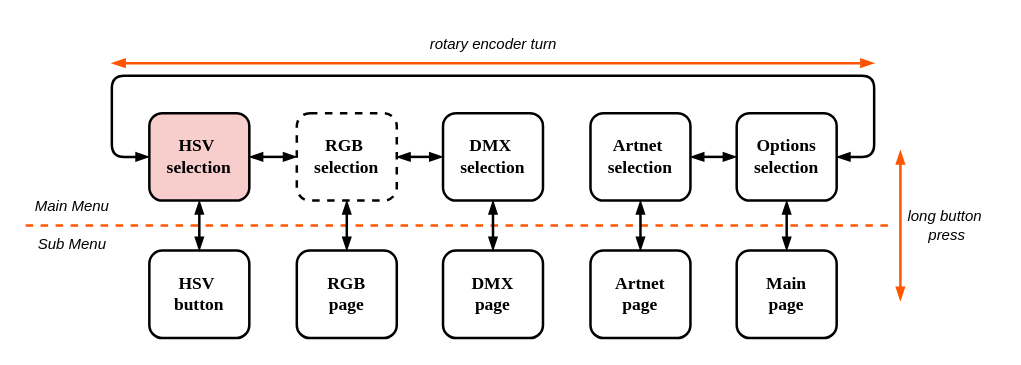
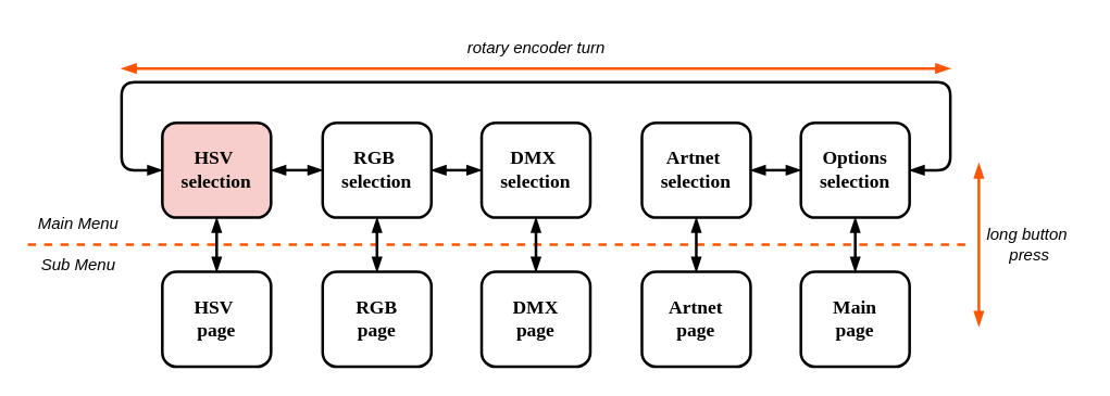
  <mxCell id="0" />
  <mxCell id="1" parent="0" />
  <mxCell id="2" value="DMX&amp;nbsp;&lt;div&gt;selection&lt;/div&gt;" style="rounded=1;whiteSpace=wrap;html=1;strokeWidth=2;fontFamily=Times New Roman;fontSize=14;fontStyle=1" vertex="1" parent="1"><mxGeometry x="354" y="90" width="80" height="70" as="geometry" /></mxCell>
  <mxCell id="3" style="edgeStyle=orthogonalEdgeStyle;rounded=1;orthogonalLoop=1;jettySize=auto;html=1;curved=0;strokeWidth=2;endArrow=blockThin;endFill=1;exitX=1;exitY=0.5;exitDx=0;exitDy=0;fontFamily=Times New Roman;fontSize=14;entryX=0;entryY=0.5;entryDx=0;entryDy=0;startArrow=blockThin;startFill=1;" edge="1" parent="1" source="10" target="7"><mxGeometry relative="1" as="geometry"><mxPoint x="262" y="276" as="sourcePoint" /><mxPoint x="149" y="221" as="targetPoint" /><Array as="points"><mxPoint x="699" y="125" /><mxPoint x="699" y="60" /><mxPoint x="89" y="60" /><mxPoint x="89" y="125" /></Array></mxGeometry></mxCell>
  <mxCell id="4" style="edgeStyle=orthogonalEdgeStyle;rounded=0;orthogonalLoop=1;jettySize=auto;html=1;exitX=1;exitY=0.5;exitDx=0;exitDy=0;entryX=0;entryY=0.5;entryDx=0;entryDy=0;startArrow=blockThin;startFill=1;endArrow=blockThin;endFill=1;strokeWidth=2;" edge="1" parent="1" source="5" target="2"><mxGeometry relative="1" as="geometry" /></mxCell>
- <mxCell id="5" value="RGB&amp;nbsp;&lt;div&gt;selection&lt;/div&gt;" style="rounded=1;whiteSpace=wrap;html=1;strokeWidth=2;fontFamily=Times New Roman;fontSize=14;fontStyle=1;dashed=1;" vertex="1" parent="1"><mxGeometry x="237" y="90" width="80" height="70" as="geometry" /></mxCell>
+ <mxCell id="5" value="RGB&amp;nbsp;&lt;div&gt;selection&lt;/div&gt;" style="rounded=1;whiteSpace=wrap;html=1;strokeWidth=2;fontFamily=Times New Roman;fontSize=14;fontStyle=1" vertex="1" parent="1"><mxGeometry x="237" y="90" width="80" height="70" as="geometry" /></mxCell>
  <mxCell id="6" style="edgeStyle=orthogonalEdgeStyle;rounded=0;orthogonalLoop=1;jettySize=auto;html=1;exitX=1;exitY=0.5;exitDx=0;exitDy=0;entryX=0;entryY=0.5;entryDx=0;entryDy=0;startArrow=blockThin;startFill=1;endArrow=blockThin;endFill=1;strokeWidth=2;" edge="1" parent="1" source="7" target="5"><mxGeometry relative="1" as="geometry" /></mxCell>
  <mxCell id="7" value="HSV&amp;nbsp;&lt;div&gt;selection&lt;/div&gt;" style="rounded=1;whiteSpace=wrap;html=1;strokeWidth=2;fontFamily=Times New Roman;fontSize=14;fontStyle=1;fillColor=#f8cecc;" vertex="1" parent="1"><mxGeometry x="119" y="90" width="80" height="70" as="geometry" /></mxCell>
  <mxCell id="8" style="edgeStyle=orthogonalEdgeStyle;rounded=0;orthogonalLoop=1;jettySize=auto;html=1;exitX=1;exitY=0.5;exitDx=0;exitDy=0;entryX=0;entryY=0.5;entryDx=0;entryDy=0;startArrow=blockThin;startFill=1;endArrow=blockThin;endFill=1;strokeWidth=2;" edge="1" parent="1" source="9" target="10"><mxGeometry relative="1" as="geometry" /></mxCell>
  <mxCell id="9" value="Artnet&amp;nbsp;&lt;div&gt;selection&lt;/div&gt;" style="rounded=1;whiteSpace=wrap;html=1;strokeWidth=2;fontFamily=Times New Roman;fontSize=14;fontStyle=1" vertex="1" parent="1"><mxGeometry x="472" y="90" width="80" height="70" as="geometry" /></mxCell>
  <mxCell id="10" value="Options&lt;div&gt;selection&lt;/div&gt;" style="rounded=1;whiteSpace=wrap;html=1;strokeWidth=2;fontFamily=Times New Roman;fontSize=14;fontStyle=1" vertex="1" parent="1"><mxGeometry x="589" y="90" width="80" height="70" as="geometry" /></mxCell>
  <mxCell id="11" value="" style="endArrow=blockThin;startArrow=blockThin;html=1;rounded=0;startFill=1;endFill=1;strokeWidth=2;strokeColor=light-dark(#FF5500,#FF5500);" edge="1" parent="1"><mxGeometry width="50" height="50" relative="1" as="geometry"><mxPoint x="89" y="50" as="sourcePoint" /><mxPoint x="699" y="50" as="targetPoint" /></mxGeometry></mxCell>
  <mxCell id="12" value="rotary encoder turn" style="text;html=1;align=center;verticalAlign=middle;whiteSpace=wrap;rounded=0;fontStyle=2" vertex="1" parent="1"><mxGeometry x="326.5" y="20" width="135" height="30" as="geometry" /></mxCell>
- <mxCell id="13" value="HSV&amp;nbsp;&lt;div&gt;button&lt;/div&gt;" style="rounded=1;whiteSpace=wrap;html=1;strokeWidth=2;fontFamily=Times New Roman;fontSize=14;fontStyle=1" vertex="1" parent="1"><mxGeometry x="119" y="200" width="80" height="70" as="geometry" /></mxCell>
+ <mxCell id="13" value="HSV&amp;nbsp;&lt;div&gt;page&lt;/div&gt;" style="rounded=1;whiteSpace=wrap;html=1;strokeWidth=2;fontFamily=Times New Roman;fontSize=14;fontStyle=1" vertex="1" parent="1"><mxGeometry x="119" y="200" width="80" height="70" as="geometry" /></mxCell>
  <mxCell id="14" value="RGB&lt;div&gt;page&lt;/div&gt;" style="rounded=1;whiteSpace=wrap;html=1;strokeWidth=2;fontFamily=Times New Roman;fontSize=14;fontStyle=1" vertex="1" parent="1"><mxGeometry x="237" y="200" width="80" height="70" as="geometry" /></mxCell>
  <mxCell id="15" value="DMX&lt;div&gt;page&lt;/div&gt;" style="rounded=1;whiteSpace=wrap;html=1;strokeWidth=2;fontFamily=Times New Roman;fontSize=14;fontStyle=1" vertex="1" parent="1"><mxGeometry x="354" y="200" width="80" height="70" as="geometry" /></mxCell>
  <mxCell id="16" value="Artnet&lt;div&gt;page&lt;/div&gt;" style="rounded=1;whiteSpace=wrap;html=1;strokeWidth=2;fontFamily=Times New Roman;fontSize=14;fontStyle=1" vertex="1" parent="1"><mxGeometry x="472" y="200" width="80" height="70" as="geometry" /></mxCell>
  <mxCell id="17" value="&lt;div&gt;Main&lt;/div&gt;&lt;div&gt;page&lt;/div&gt;" style="rounded=1;whiteSpace=wrap;html=1;strokeWidth=2;fontFamily=Times New Roman;fontSize=14;fontStyle=1" vertex="1" parent="1"><mxGeometry x="589" y="200" width="80" height="70" as="geometry" /></mxCell>
  <mxCell id="18" value="" style="endArrow=none;dashed=1;html=1;rounded=0;strokeWidth=2;strokeColor=light-dark(#FF5500,#FF5500);" edge="1" parent="1"><mxGeometry width="50" height="50" relative="1" as="geometry"><mxPoint x="20" y="180" as="sourcePoint" /><mxPoint x="710" y="180" as="targetPoint" /></mxGeometry></mxCell>
  <mxCell id="19" value="Main Menu" style="text;html=1;align=center;verticalAlign=middle;whiteSpace=wrap;rounded=0;fontStyle=2" vertex="1" parent="1"><mxGeometry x="20" y="150" width="75" height="30" as="geometry" /></mxCell>
  <mxCell id="20" value="Sub Menu" style="text;html=1;align=center;verticalAlign=middle;whiteSpace=wrap;rounded=0;fontStyle=2" vertex="1" parent="1"><mxGeometry x="20" y="180" width="75" height="30" as="geometry" /></mxCell>
  <mxCell id="21" value="" style="endArrow=blockThin;startArrow=blockThin;html=1;rounded=0;startFill=1;endFill=1;strokeWidth=2;strokeColor=light-dark(#FF5500,#FF5500);" edge="1" parent="1"><mxGeometry width="50" height="50" relative="1" as="geometry"><mxPoint x="720" y="120" as="sourcePoint" /><mxPoint x="720" y="240" as="targetPoint" /></mxGeometry></mxCell>
  <mxCell id="22" value="long&amp;nbsp;&lt;span style=&quot;background-color: transparent; color: light-dark(rgb(0, 0, 0), rgb(255, 255, 255));&quot;&gt;button&amp;nbsp;&lt;/span&gt;&lt;div&gt;&lt;div&gt;press&lt;/div&gt;&lt;/div&gt;" style="text;html=1;align=center;verticalAlign=middle;whiteSpace=wrap;rounded=0;fontStyle=2" vertex="1" parent="1"><mxGeometry x="720" y="165" width="75" height="30" as="geometry" /></mxCell>
  <mxCell id="23" style="edgeStyle=orthogonalEdgeStyle;rounded=0;orthogonalLoop=1;jettySize=auto;html=1;exitX=0.5;exitY=1;exitDx=0;exitDy=0;startArrow=blockThin;startFill=1;endArrow=blockThin;endFill=1;strokeWidth=2;entryX=0.5;entryY=0;entryDx=0;entryDy=0;" edge="1" parent="1" source="7" target="13"><mxGeometry relative="1" as="geometry"><mxPoint x="209" y="135" as="sourcePoint" /><mxPoint x="159" y="210" as="targetPoint" /></mxGeometry></mxCell>
  <mxCell id="24" style="edgeStyle=orthogonalEdgeStyle;rounded=0;orthogonalLoop=1;jettySize=auto;html=1;exitX=0.5;exitY=1;exitDx=0;exitDy=0;startArrow=blockThin;startFill=1;endArrow=blockThin;endFill=1;strokeWidth=2;entryX=0.5;entryY=0;entryDx=0;entryDy=0;" edge="1" parent="1" source="5" target="14"><mxGeometry relative="1" as="geometry"><mxPoint x="277" y="160" as="sourcePoint" /><mxPoint x="277" y="210" as="targetPoint" /></mxGeometry></mxCell>
  <mxCell id="25" style="edgeStyle=orthogonalEdgeStyle;rounded=0;orthogonalLoop=1;jettySize=auto;html=1;exitX=0.5;exitY=1;exitDx=0;exitDy=0;startArrow=blockThin;startFill=1;endArrow=blockThin;endFill=1;strokeWidth=2;entryX=0.5;entryY=0;entryDx=0;entryDy=0;" edge="1" parent="1" source="2" target="15"><mxGeometry relative="1" as="geometry"><mxPoint x="394" y="160" as="sourcePoint" /><mxPoint x="394" y="210" as="targetPoint" /></mxGeometry></mxCell>
  <mxCell id="26" style="edgeStyle=orthogonalEdgeStyle;rounded=0;orthogonalLoop=1;jettySize=auto;html=1;exitX=0.5;exitY=1;exitDx=0;exitDy=0;startArrow=blockThin;startFill=1;endArrow=blockThin;endFill=1;strokeWidth=2;entryX=0.5;entryY=0;entryDx=0;entryDy=0;" edge="1" parent="1" source="9" target="16"><mxGeometry relative="1" as="geometry"><mxPoint x="512" y="160" as="sourcePoint" /><mxPoint x="512" y="210" as="targetPoint" /></mxGeometry></mxCell>
  <mxCell id="27" style="edgeStyle=orthogonalEdgeStyle;rounded=0;orthogonalLoop=1;jettySize=auto;html=1;exitX=0.5;exitY=1;exitDx=0;exitDy=0;startArrow=blockThin;startFill=1;endArrow=blockThin;endFill=1;strokeWidth=2;entryX=0.5;entryY=0;entryDx=0;entryDy=0;" edge="1" parent="1" source="10" target="17"><mxGeometry relative="1" as="geometry"><mxPoint x="629" y="160" as="sourcePoint" /><mxPoint x="629" y="210" as="targetPoint" /></mxGeometry></mxCell>
